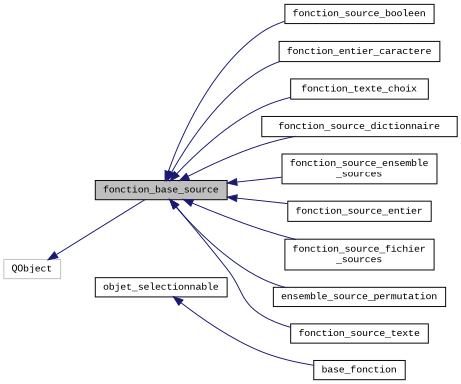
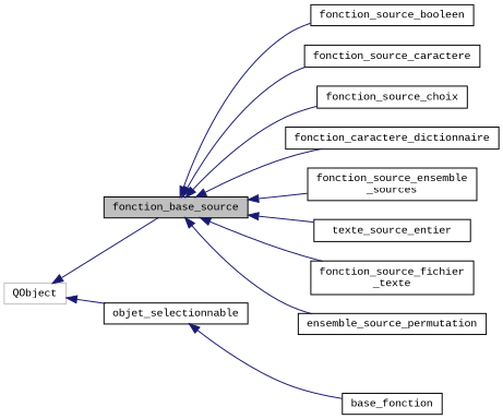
  digraph {
    fontname="Liberation Mono"
    rankdir=LR
    node [color=black fillcolor=white fontname="Liberation Mono" fontsize=10 shape=record style=filled]
    edge [color=midnightblue dir=back fontname="Liberation Mono" fontsize=10 labelfontname=Helvetica labelfontsize=10 style=solid]
    n1 [fillcolor=grey75 fontcolor=black height=0.2 label=fonction_base_source width=0.4]
    n2 [height=0.2 label=fonction_source_booleen width=0.4]
-   n3 [height=0.2 label=fonction_entier_caractere width=0.4]
-   n4 [height=0.2 label=fonction_texte_choix width=0.4]
-   n5 [height=0.2 label=fonction_source_dictionnaire width=0.4]
+   n3 [height=0.2 label=fonction_source_caractere width=0.4]
+   n4 [height=0.2 label=fonction_source_choix width=0.4]
+   n5 [height=0.2 label=fonction_caractere_dictionnaire width=0.4]
    n6 [height=0.2 label="fonction_source_ensemble\l_sources" width=0.4]
-   n7 [height=0.2 label=fonction_source_entier width=0.4]
-   n8 [height=0.2 label="fonction_source_fichier\l_sources" width=0.4]
+   n7 [height=0.2 label=texte_source_entier width=0.4]
+   n8 [height=0.2 label="fonction_source_fichier\l_texte" width=0.4]
    n9 [height=0.2 label=ensemble_source_permutation width=0.4]
-   n10 [height=0.2 label=fonction_source_texte width=0.4]
    n11 [height=0.2 label=base_fonction width=0.4]
    n12 [height=0.2 label=objet_selectionnable width=0.4]
    n13 [color=grey75 height=0.2 label=QObject width=0.4]
    n1 -> n2
    n1 -> n3
    n1 -> n4
    n1 -> n5
    n1 -> n6
    n1 -> n7
    n1 -> n8
    n1 -> n9
-   n1 -> n10
    n12 -> n11
    n13 -> n1
+   n13 -> n12
  }
